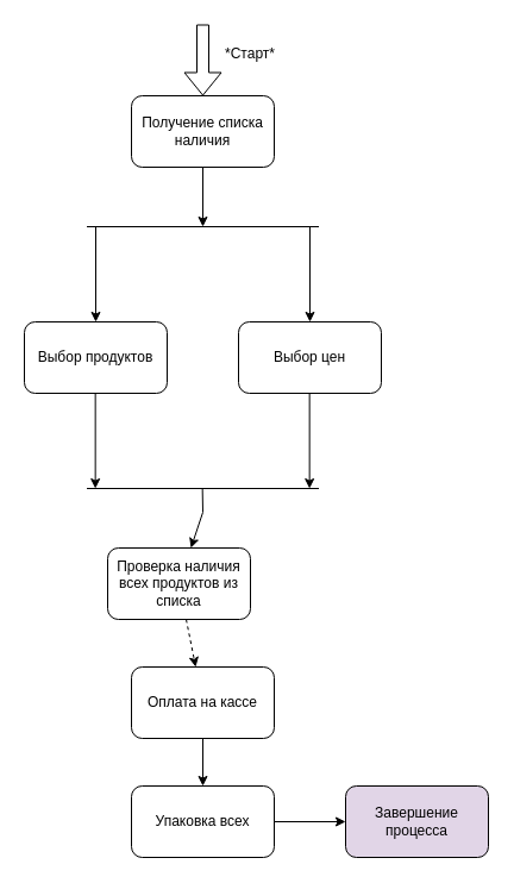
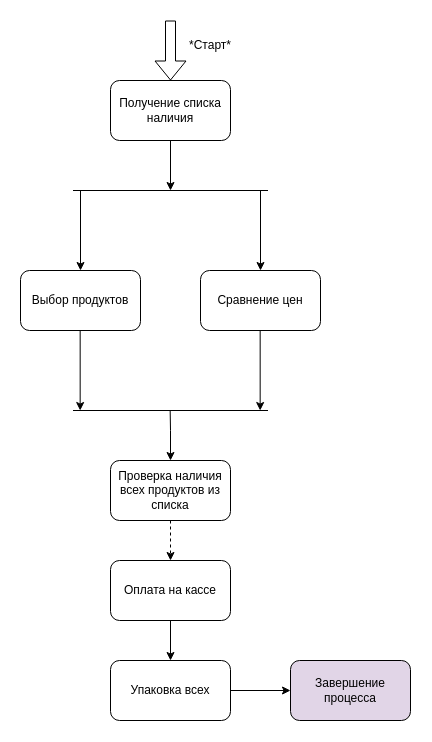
  <mxCell id="0" />
  <mxCell id="1" parent="0" />
  <mxCell id="2" value="" style="shape=flexArrow;endArrow=classic;html=1;rounded=0;" edge="1" parent="1"><mxGeometry width="50" height="50" relative="1" as="geometry"><mxPoint x="170" y="20" as="sourcePoint" /><mxPoint x="170" y="80" as="targetPoint" /></mxGeometry></mxCell>
  <mxCell id="3" value="*Старт*" style="text;html=1;align=center;verticalAlign=middle;whiteSpace=wrap;rounded=0;" vertex="1" parent="1"><mxGeometry x="180" y="30" width="60" height="30" as="geometry" /></mxCell>
  <mxCell id="4" value="Получение списка наличия" style="rounded=1;whiteSpace=wrap;html=1;" vertex="1" parent="1"><mxGeometry x="110" y="80" width="120" height="60" as="geometry" /></mxCell>
  <mxCell id="5" value="" style="endArrow=classic;html=1;rounded=0;" edge="1" parent="1" source="4"><mxGeometry width="50" height="50" relative="1" as="geometry"><mxPoint x="160" y="190" as="sourcePoint" /><mxPoint x="170" y="190" as="targetPoint" /></mxGeometry></mxCell>
  <mxCell id="6" value="" style="endArrow=none;html=1;rounded=0;" edge="1" parent="1"><mxGeometry width="50" height="50" relative="1" as="geometry"><mxPoint x="72.5" y="190" as="sourcePoint" /><mxPoint x="267.5" y="190" as="targetPoint" /></mxGeometry></mxCell>
  <mxCell id="7" value="" style="endArrow=classic;html=1;rounded=0;" edge="1" parent="1" target="9"><mxGeometry width="50" height="50" relative="1" as="geometry"><mxPoint x="80" y="190" as="sourcePoint" /><mxPoint x="80" y="260" as="targetPoint" /></mxGeometry></mxCell>
  <mxCell id="8" value="" style="endArrow=classic;html=1;rounded=0;" edge="1" parent="1" target="10"><mxGeometry width="50" height="50" relative="1" as="geometry"><mxPoint x="260" y="190" as="sourcePoint" /><mxPoint x="260" y="260" as="targetPoint" /></mxGeometry></mxCell>
  <mxCell id="9" value="Выбор продуктов" style="rounded=1;whiteSpace=wrap;html=1;" vertex="1" parent="1"><mxGeometry x="20" y="270" width="120" height="60" as="geometry" /></mxCell>
- <mxCell id="10" value="Выбор цен" style="rounded=1;whiteSpace=wrap;html=1;" vertex="1" parent="1"><mxGeometry x="200" y="270" width="120" height="60" as="geometry" /></mxCell>
+ <mxCell id="10" value="Сравнение цен" style="rounded=1;whiteSpace=wrap;html=1;" vertex="1" parent="1"><mxGeometry x="200" y="270" width="120" height="60" as="geometry" /></mxCell>
  <mxCell id="11" value="" style="endArrow=classic;html=1;rounded=0;" edge="1" parent="1"><mxGeometry width="50" height="50" relative="1" as="geometry"><mxPoint x="79.66" y="330" as="sourcePoint" /><mxPoint x="79.66" y="410" as="targetPoint" /></mxGeometry></mxCell>
  <mxCell id="12" value="" style="endArrow=classic;html=1;rounded=0;" edge="1" parent="1"><mxGeometry width="50" height="50" relative="1" as="geometry"><mxPoint x="259.66" y="330" as="sourcePoint" /><mxPoint x="259.66" y="410" as="targetPoint" /></mxGeometry></mxCell>
  <mxCell id="13" value="" style="endArrow=none;html=1;rounded=0;" edge="1" parent="1"><mxGeometry width="50" height="50" relative="1" as="geometry"><mxPoint x="72.5" y="410" as="sourcePoint" /><mxPoint x="267.5" y="410" as="targetPoint" /></mxGeometry></mxCell>
  <mxCell id="14" value="" style="endArrow=classic;html=1;rounded=0;" edge="1" parent="1" target="15"><mxGeometry width="50" height="50" relative="1" as="geometry"><mxPoint x="169.66" y="410" as="sourcePoint" /><mxPoint x="169.66" y="460" as="targetPoint" /><Array as="points"><mxPoint x="170" y="430" /></Array></mxGeometry></mxCell>
- <mxCell id="15" value="Проверка наличия всех продуктов из списка" style="rounded=1;whiteSpace=wrap;html=1;" vertex="1" parent="1"><mxGeometry x="90" y="460" width="120" height="60" as="geometry" /></mxCell>
+ <mxCell id="15" value="Проверка наличия всех продуктов из списка" style="rounded=1;whiteSpace=wrap;html=1;" vertex="1" parent="1"><mxGeometry x="110" y="460" width="120" height="60" as="geometry" /></mxCell>
  <mxCell id="16" value="Оплата на кассе" style="rounded=1;whiteSpace=wrap;html=1;" vertex="1" parent="1"><mxGeometry x="110" y="560" width="120" height="60" as="geometry" /></mxCell>
  <mxCell id="17" value="Упаковка всех" style="rounded=1;whiteSpace=wrap;html=1;" vertex="1" parent="1"><mxGeometry x="110" y="660" width="120" height="60" as="geometry" /></mxCell>
  <mxCell id="18" value="" style="endArrow=classic;html=1;rounded=0;dashed=1;" edge="1" parent="1" source="15" target="16"><mxGeometry width="50" height="50" relative="1" as="geometry"><mxPoint x="160" y="600" as="sourcePoint" /><mxPoint x="210" y="550" as="targetPoint" /></mxGeometry></mxCell>
  <mxCell id="19" value="" style="endArrow=classic;html=1;rounded=0;" edge="1" parent="1" source="16" target="17"><mxGeometry width="50" height="50" relative="1" as="geometry"><mxPoint x="300" y="600" as="sourcePoint" /><mxPoint x="300" y="640" as="targetPoint" /></mxGeometry></mxCell>
  <mxCell id="20" value="Завершение процесса" style="rounded=1;whiteSpace=wrap;html=1;fillColor=#e1d5e7;" vertex="1" parent="1"><mxGeometry x="290" y="660" width="120" height="60" as="geometry" /></mxCell>
  <mxCell id="21" value="" style="endArrow=classic;html=1;rounded=0;" edge="1" parent="1" source="17" target="20"><mxGeometry width="50" height="50" relative="1" as="geometry"><mxPoint x="160" y="600" as="sourcePoint" /><mxPoint x="210" y="550" as="targetPoint" /></mxGeometry></mxCell>
